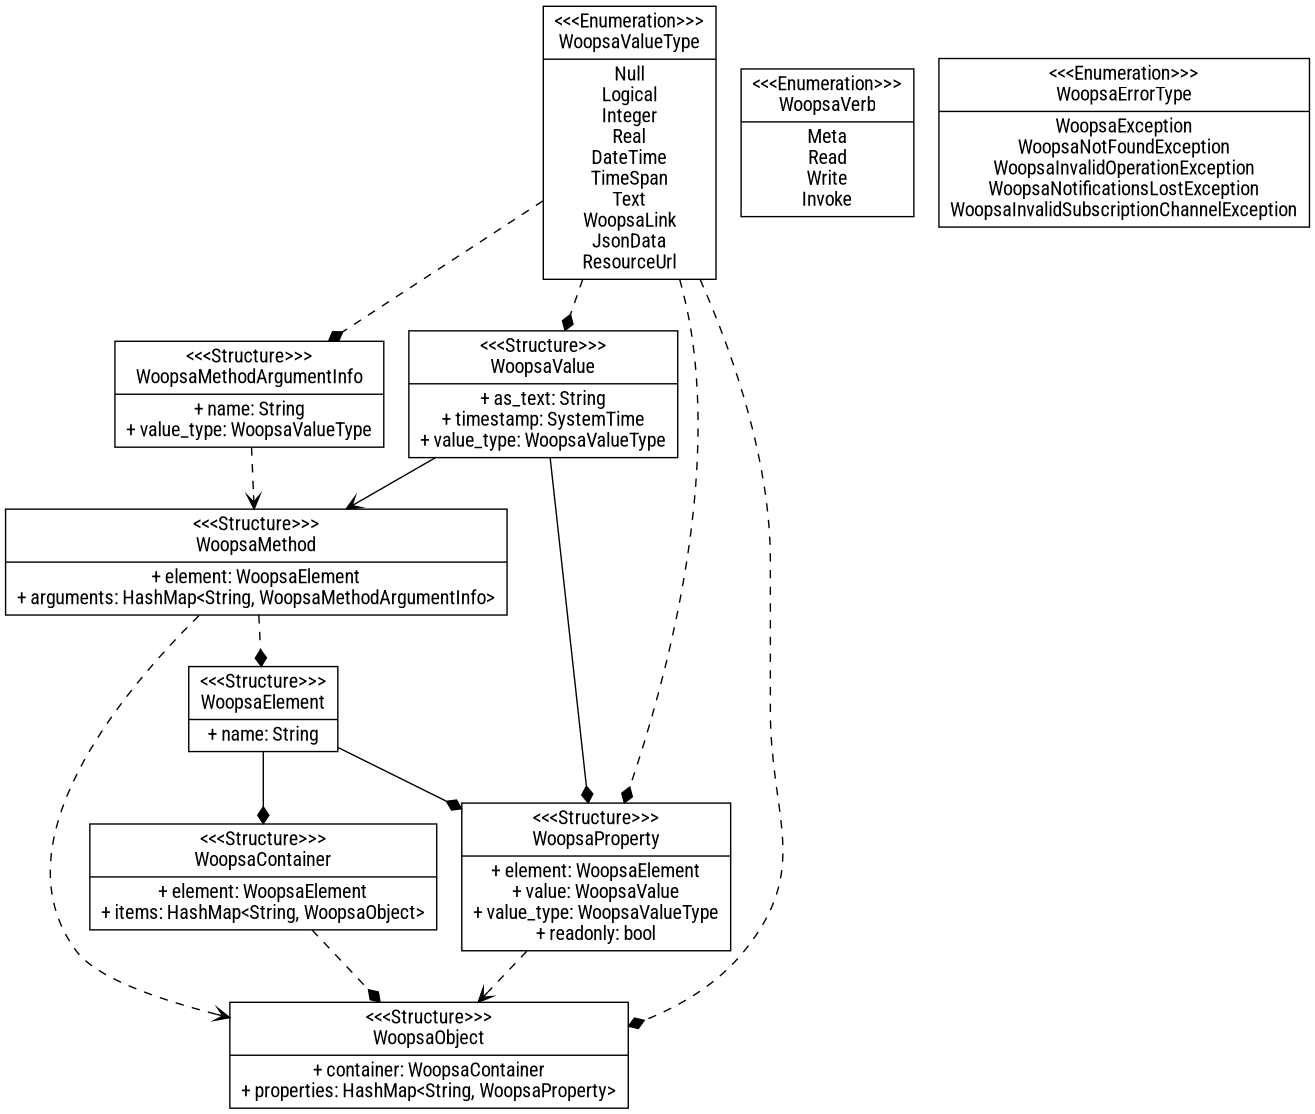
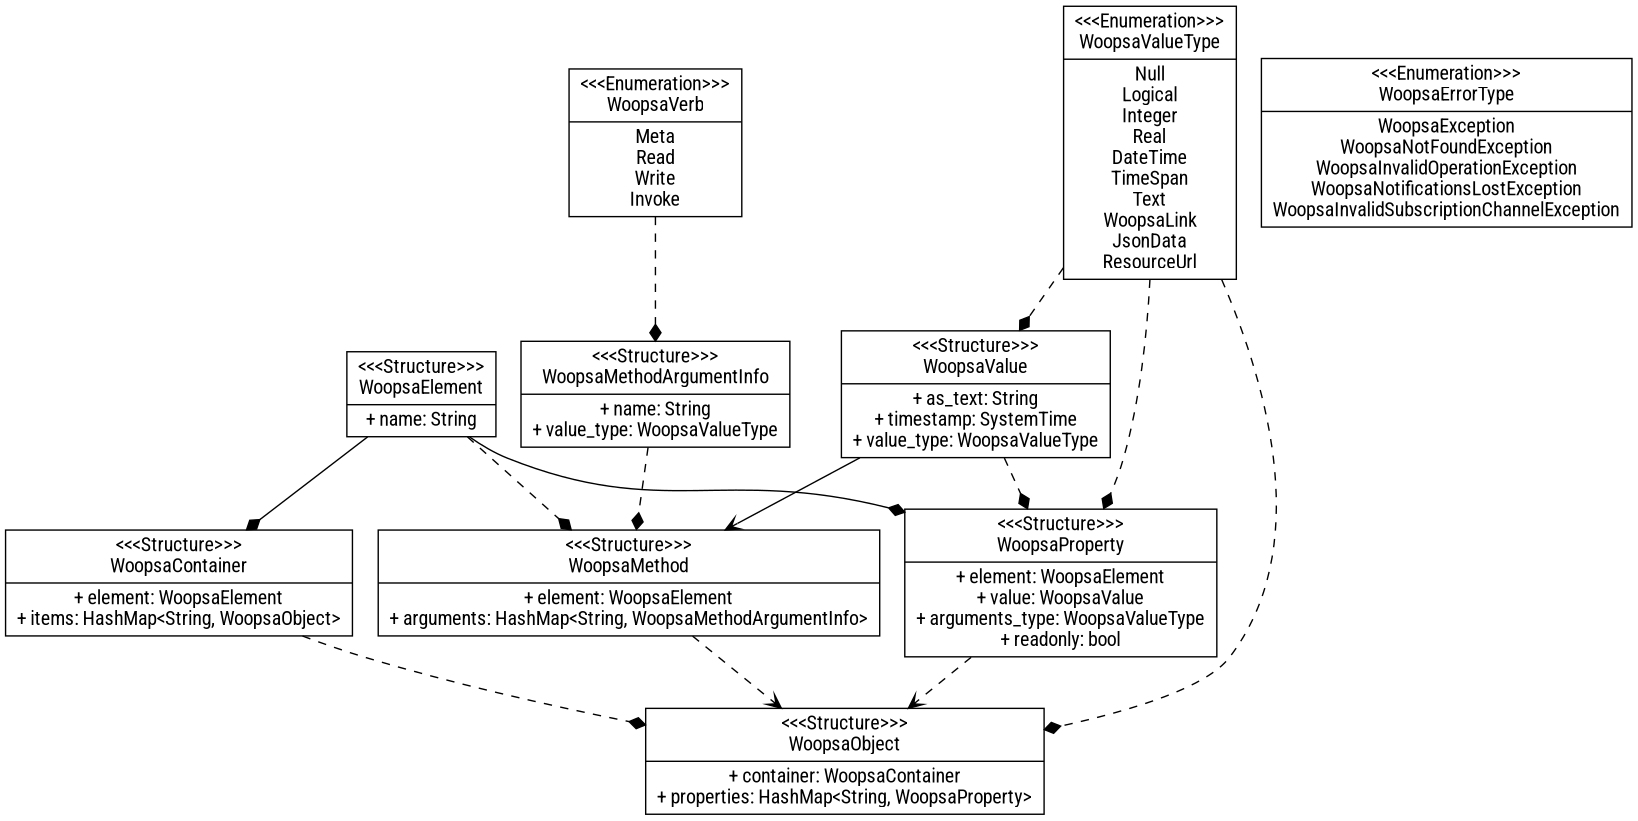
  digraph {
    fontname="Roboto Condensed"
    node [fontname="Roboto Condensed" shape=record]
    edge [arrowhead=diamond fontname="Roboto Condensed" style=dashed]
    n1 [label="{&lt;&lt;&lt;Structure&gt;&gt;&gt;\nWoopsaMethod|+ element: WoopsaElement\n+ arguments: HashMap&lt;String, WoopsaMethodArgumentInfo&gt;}"]
    n2 [label="{&lt;&lt;&lt;Structure&gt;&gt;&gt;\nWoopsaObject|+ container: WoopsaContainer\n+ properties: HashMap&lt;String, WoopsaProperty&gt; }"]
    n3 [label="{&lt;&lt;&lt;Enumeration&gt;&gt;&gt;\nWoopsaVerb|Meta\nRead\nWrite\nInvoke}"]
    n4 [label="{&lt;&lt;&lt;Enumeration&gt;&gt;&gt;\nWoopsaErrorType|WoopsaException\nWoopsaNotFoundException\nWoopsaInvalidOperationException\nWoopsaNotificationsLostException\nWoopsaInvalidSubscriptionChannelException}"]
    n5 [label="{&lt;&lt;&lt;Structure&gt;&gt;&gt;\nWoopsaContainer|+ element: WoopsaElement\n+ items: HashMap&lt;String, WoopsaObject&gt; }"]
    n6 [label="{&lt;&lt;&lt;Enumeration&gt;&gt;&gt;\nWoopsaValueType|Null\nLogical\nInteger\nReal\nDateTime\nTimeSpan\nText\nWoopsaLink\nJsonData\nResourceUrl}"]
-   n7 [label="{&lt;&lt;&lt;Structure&gt;&gt;&gt;\nWoopsaProperty|+ element: WoopsaElement\n+ value: WoopsaValue\n+ value_type: WoopsaValueType\n+ readonly: bool }"]
+   n7 [label="{&lt;&lt;&lt;Structure&gt;&gt;&gt;\nWoopsaProperty|+ element: WoopsaElement\n+ value: WoopsaValue\n+ arguments_type: WoopsaValueType\n+ readonly: bool }"]
    n8 [label="{&lt;&lt;&lt;Structure&gt;&gt;&gt;\nWoopsaMethodArgumentInfo|+ name: String\n+ value_type: WoopsaValueType }"]
    n9 [label="{&lt;&lt;&lt;Structure&gt;&gt;&gt;\nWoopsaValue|+ as_text: String\n+ timestamp: SystemTime\n+ value_type: WoopsaValueType }"]
    n10 [label="{&lt;&lt;&lt;Structure&gt;&gt;&gt;\nWoopsaElement|+ name: String }"]
    n1 -> n2 [arrowhead=vee]
    n5 -> n2
    n6 -> n2
    n6 -> n7
-   n6 -> n8
+   n3 -> n8
    n6 -> n9
    n7 -> n2 [arrowhead=vee]
-   n8 -> n1 [arrowhead=vee]
+   n8 -> n1
    n9 -> n1 [arrowhead=vee style=""]
-   n9 -> n7 [style=""]
-   n1 -> n10
+   n9 -> n7
+   n10 -> n1
    n10 -> n5 [style=""]
    n10 -> n7 [style=""]
  }
